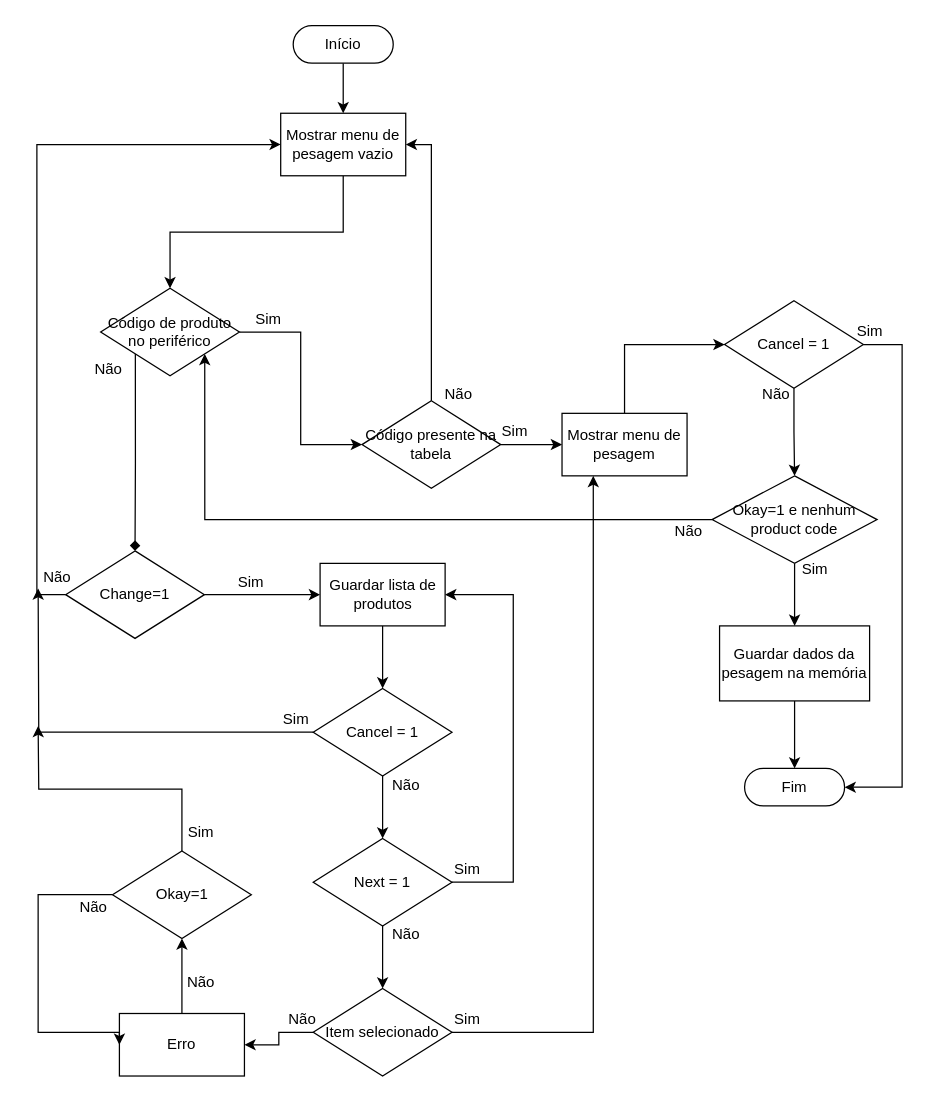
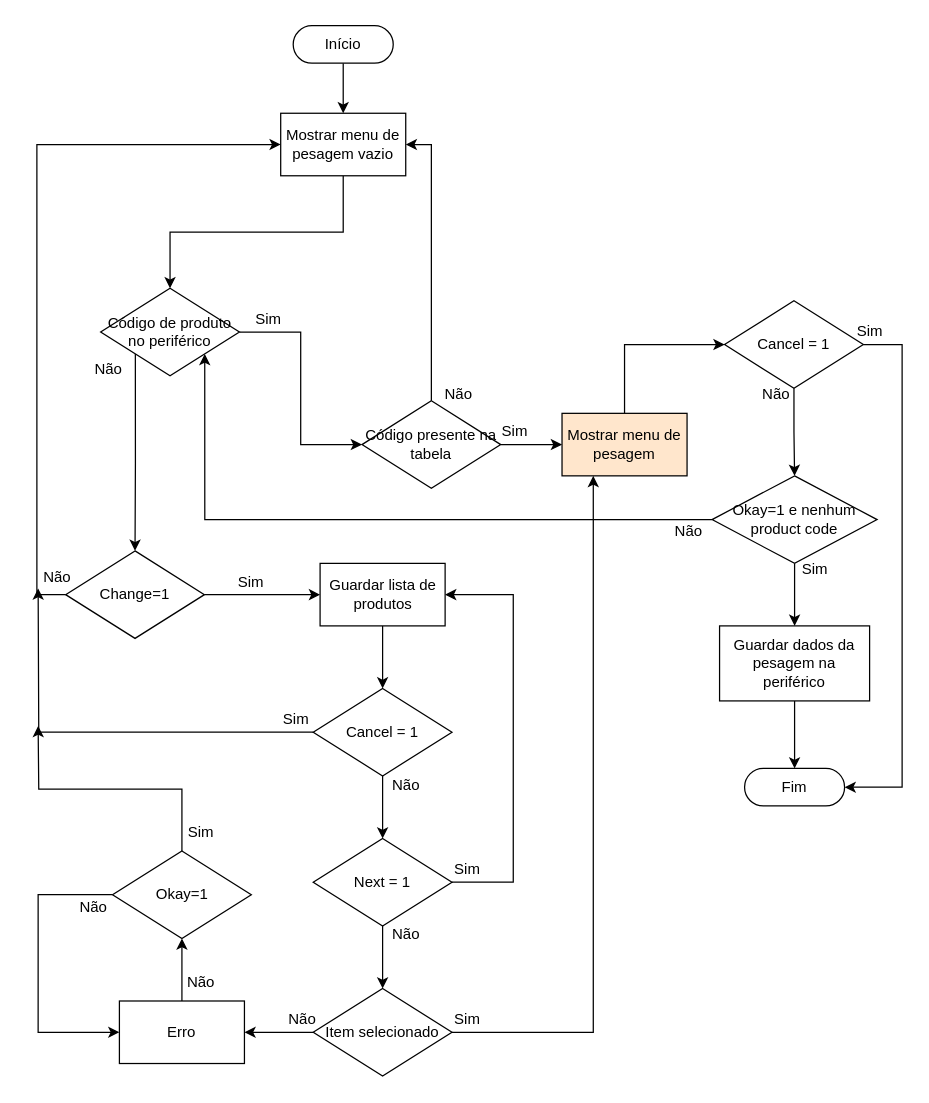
  <mxCell id="0" />
  <mxCell id="1" parent="0" />
  <mxCell id="2" style="edgeStyle=orthogonalEdgeStyle;rounded=0;orthogonalLoop=1;jettySize=auto;html=1;exitX=0.5;exitY=0.5;exitDx=0;exitDy=15;exitPerimeter=0;entryX=0.5;entryY=0;entryDx=0;entryDy=0;" parent="1" source="3" target="5" edge="1"><mxGeometry relative="1" as="geometry" /></mxCell>
  <mxCell id="3" value="Início" style="html=1;dashed=0;whiteSpace=wrap;shape=mxgraph.dfd.start" parent="1" vertex="1"><mxGeometry x="234" y="20" width="80" height="30" as="geometry" /></mxCell>
  <mxCell id="4" style="edgeStyle=orthogonalEdgeStyle;rounded=0;orthogonalLoop=1;jettySize=auto;html=1;exitX=0.5;exitY=1;exitDx=0;exitDy=0;entryX=0.5;entryY=0;entryDx=0;entryDy=0;" parent="1" source="5" target="8" edge="1"><mxGeometry relative="1" as="geometry" /></mxCell>
  <mxCell id="5" value="Mostrar menu de pesagem vazio" style="html=1;dashed=0;whiteSpace=wrap;" parent="1" vertex="1"><mxGeometry x="224" y="90" width="100" height="50" as="geometry" /></mxCell>
- <mxCell id="6" style="edgeStyle=orthogonalEdgeStyle;rounded=0;orthogonalLoop=1;jettySize=auto;html=1;exitX=0;exitY=1;exitDx=0;exitDy=0;entryX=0.5;entryY=0;entryDx=0;entryDy=0;endArrow=diamond;" parent="1" source="8" target="11" edge="1"><mxGeometry relative="1" as="geometry" /></mxCell>
+ <mxCell id="6" style="edgeStyle=orthogonalEdgeStyle;rounded=0;orthogonalLoop=1;jettySize=auto;html=1;exitX=0;exitY=1;exitDx=0;exitDy=0;entryX=0.5;entryY=0;entryDx=0;entryDy=0;" parent="1" source="8" target="11" edge="1"><mxGeometry relative="1" as="geometry" /></mxCell>
  <mxCell id="7" style="edgeStyle=orthogonalEdgeStyle;rounded=0;orthogonalLoop=1;jettySize=auto;html=1;exitX=1;exitY=0.5;exitDx=0;exitDy=0;entryX=0;entryY=0.5;entryDx=0;entryDy=0;" parent="1" source="8" target="14" edge="1"><mxGeometry relative="1" as="geometry"><mxPoint x="409" y="264.857" as="targetPoint" /></mxGeometry></mxCell>
  <mxCell id="8" value="&lt;div align=&quot;center&quot;&gt;&lt;font&gt;Código de produto no periférico&lt;/font&gt;&lt;/div&gt;" style="shape=rhombus;html=1;dashed=0;whiteSpace=wrap;perimeter=rhombusPerimeter;align=center;" parent="1" vertex="1"><mxGeometry x="80" y="230" width="111" height="70" as="geometry" /></mxCell>
  <mxCell id="9" style="edgeStyle=orthogonalEdgeStyle;rounded=0;orthogonalLoop=1;jettySize=auto;html=1;exitX=0;exitY=0.5;exitDx=0;exitDy=0;entryX=0;entryY=0.5;entryDx=0;entryDy=0;" parent="1" source="11" target="5" edge="1"><mxGeometry relative="1" as="geometry"><Array as="points"><mxPoint x="29" y="475" /><mxPoint x="29" y="115" /></Array></mxGeometry></mxCell>
  <mxCell id="10" style="edgeStyle=orthogonalEdgeStyle;rounded=0;orthogonalLoop=1;jettySize=auto;html=1;exitX=1;exitY=0.5;exitDx=0;exitDy=0;entryX=0;entryY=0.5;entryDx=0;entryDy=0;" parent="1" source="11" target="22" edge="1"><mxGeometry relative="1" as="geometry" /></mxCell>
  <mxCell id="11" value="Change=1" style="shape=rhombus;html=1;dashed=0;whiteSpace=wrap;perimeter=rhombusPerimeter;align=center;" parent="1" vertex="1"><mxGeometry x="52" y="440" width="111" height="70" as="geometry" /></mxCell>
  <mxCell id="12" style="edgeStyle=orthogonalEdgeStyle;rounded=0;orthogonalLoop=1;jettySize=auto;html=1;exitX=1;exitY=0.5;exitDx=0;exitDy=0;" parent="1" source="14" target="16" edge="1"><mxGeometry relative="1" as="geometry" /></mxCell>
  <mxCell id="13" style="edgeStyle=orthogonalEdgeStyle;rounded=0;orthogonalLoop=1;jettySize=auto;html=1;exitX=0.5;exitY=0;exitDx=0;exitDy=0;entryX=1;entryY=0.5;entryDx=0;entryDy=0;" parent="1" source="14" target="5" edge="1"><mxGeometry relative="1" as="geometry"><mxPoint x="314" y="235" as="targetPoint" /></mxGeometry></mxCell>
  <mxCell id="14" value="Código presente na tabela" style="shape=rhombus;html=1;dashed=0;whiteSpace=wrap;perimeter=rhombusPerimeter;align=center;" parent="1" vertex="1"><mxGeometry x="289" y="320" width="111" height="70" as="geometry" /></mxCell>
  <mxCell id="15" style="edgeStyle=orthogonalEdgeStyle;rounded=0;orthogonalLoop=1;jettySize=auto;html=1;exitX=0.5;exitY=0;exitDx=0;exitDy=0;entryX=0;entryY=0.5;entryDx=0;entryDy=0;" edge="1" parent="1" source="16" target="46"><mxGeometry relative="1" as="geometry" /></mxCell>
- <mxCell id="16" value="Mostrar menu de pesagem" style="html=1;dashed=0;whiteSpace=wrap;" parent="1" vertex="1"><mxGeometry x="449" y="330" width="100" height="50" as="geometry" /></mxCell>
+ <mxCell id="16" value="Mostrar menu de pesagem" style="html=1;dashed=0;whiteSpace=wrap;fillColor=#ffe6cc;" parent="1" vertex="1"><mxGeometry x="449" y="330" width="100" height="50" as="geometry" /></mxCell>
  <mxCell id="17" value="Sim" style="text;html=1;align=center;verticalAlign=middle;resizable=0;points=[];autosize=1;strokeColor=none;fillColor=none;" parent="1" vertex="1"><mxGeometry x="194" y="240" width="40" height="30" as="geometry" /></mxCell>
  <mxCell id="18" value="Sim" style="text;html=1;align=center;verticalAlign=middle;resizable=0;points=[];autosize=1;strokeColor=none;fillColor=none;" parent="1" vertex="1"><mxGeometry x="391" y="330" width="40" height="30" as="geometry" /></mxCell>
  <mxCell id="19" value="Não" style="text;html=1;align=center;verticalAlign=middle;resizable=0;points=[];autosize=1;strokeColor=none;fillColor=none;" parent="1" vertex="1"><mxGeometry x="61" y="280" width="50" height="30" as="geometry" /></mxCell>
  <mxCell id="20" value="Não" style="text;html=1;align=center;verticalAlign=middle;resizable=0;points=[];autosize=1;strokeColor=none;fillColor=none;" parent="1" vertex="1"><mxGeometry x="20" y="446" width="50" height="30" as="geometry" /></mxCell>
  <mxCell id="21" style="edgeStyle=orthogonalEdgeStyle;rounded=0;orthogonalLoop=1;jettySize=auto;html=1;exitX=0.5;exitY=1;exitDx=0;exitDy=0;entryX=0.5;entryY=0;entryDx=0;entryDy=0;" parent="1" source="22" target="25" edge="1"><mxGeometry relative="1" as="geometry" /></mxCell>
  <mxCell id="22" value="Guardar lista de produtos" style="html=1;dashed=0;whiteSpace=wrap;" parent="1" vertex="1"><mxGeometry x="255.5" y="450" width="100" height="50" as="geometry" /></mxCell>
  <mxCell id="23" style="edgeStyle=orthogonalEdgeStyle;rounded=0;orthogonalLoop=1;jettySize=auto;html=1;exitX=0;exitY=0.5;exitDx=0;exitDy=0;" parent="1" source="25" edge="1"><mxGeometry relative="1" as="geometry"><mxPoint x="30" y="470" as="targetPoint" /></mxGeometry></mxCell>
  <mxCell id="24" style="edgeStyle=orthogonalEdgeStyle;rounded=0;orthogonalLoop=1;jettySize=auto;html=1;exitX=0.5;exitY=1;exitDx=0;exitDy=0;entryX=0.5;entryY=0;entryDx=0;entryDy=0;" parent="1" source="25" target="28" edge="1"><mxGeometry relative="1" as="geometry" /></mxCell>
  <mxCell id="25" value="Cancel = 1" style="shape=rhombus;html=1;dashed=0;whiteSpace=wrap;perimeter=rhombusPerimeter;align=center;" parent="1" vertex="1"><mxGeometry x="250" y="550" width="111" height="70" as="geometry" /></mxCell>
  <mxCell id="26" style="edgeStyle=orthogonalEdgeStyle;rounded=0;orthogonalLoop=1;jettySize=auto;html=1;exitX=1;exitY=0.5;exitDx=0;exitDy=0;entryX=1;entryY=0.5;entryDx=0;entryDy=0;" parent="1" source="28" target="22" edge="1"><mxGeometry relative="1" as="geometry"><Array as="points"><mxPoint x="410" y="705" /><mxPoint x="410" y="475" /></Array></mxGeometry></mxCell>
  <mxCell id="27" style="edgeStyle=orthogonalEdgeStyle;rounded=0;orthogonalLoop=1;jettySize=auto;html=1;exitX=0.5;exitY=1;exitDx=0;exitDy=0;entryX=0.5;entryY=0;entryDx=0;entryDy=0;" parent="1" source="28" target="31" edge="1"><mxGeometry relative="1" as="geometry" /></mxCell>
  <mxCell id="28" value="Next = 1" style="shape=rhombus;html=1;dashed=0;whiteSpace=wrap;perimeter=rhombusPerimeter;align=center;" parent="1" vertex="1"><mxGeometry x="250" y="670" width="111" height="70" as="geometry" /></mxCell>
  <mxCell id="29" style="edgeStyle=orthogonalEdgeStyle;rounded=0;orthogonalLoop=1;jettySize=auto;html=1;exitX=1;exitY=0.5;exitDx=0;exitDy=0;entryX=0.25;entryY=1;entryDx=0;entryDy=0;" parent="1" source="31" target="16" edge="1"><mxGeometry relative="1" as="geometry" /></mxCell>
  <mxCell id="30" style="edgeStyle=orthogonalEdgeStyle;rounded=0;orthogonalLoop=1;jettySize=auto;html=1;exitX=0;exitY=0.5;exitDx=0;exitDy=0;entryX=1;entryY=0.5;entryDx=0;entryDy=0;" parent="1" source="31" target="33" edge="1"><mxGeometry relative="1" as="geometry" /></mxCell>
  <mxCell id="31" value="Item selecionado" style="shape=rhombus;html=1;dashed=0;whiteSpace=wrap;perimeter=rhombusPerimeter;align=center;" parent="1" vertex="1"><mxGeometry x="250" y="790" width="111" height="70" as="geometry" /></mxCell>
  <mxCell id="32" style="edgeStyle=orthogonalEdgeStyle;rounded=0;orthogonalLoop=1;jettySize=auto;html=1;exitX=0.5;exitY=0;exitDx=0;exitDy=0;entryX=0.5;entryY=1;entryDx=0;entryDy=0;" parent="1" source="33" target="36" edge="1"><mxGeometry relative="1" as="geometry" /></mxCell>
- <mxCell id="33" value="Erro" style="html=1;dashed=0;whiteSpace=wrap;" parent="1" vertex="1"><mxGeometry x="95" y="810" width="100" height="50" as="geometry" /></mxCell>
+ <mxCell id="33" value="Erro" style="html=1;dashed=0;whiteSpace=wrap;" parent="1" vertex="1"><mxGeometry x="95" y="800" width="100" height="50" as="geometry" /></mxCell>
  <mxCell id="34" style="edgeStyle=orthogonalEdgeStyle;rounded=0;orthogonalLoop=1;jettySize=auto;html=1;exitX=0;exitY=0.5;exitDx=0;exitDy=0;entryX=0;entryY=0.5;entryDx=0;entryDy=0;" parent="1" source="36" target="33" edge="1"><mxGeometry relative="1" as="geometry"><Array as="points"><mxPoint x="30" y="715" /><mxPoint x="30" y="825" /></Array></mxGeometry></mxCell>
  <mxCell id="35" style="edgeStyle=orthogonalEdgeStyle;rounded=0;orthogonalLoop=1;jettySize=auto;html=1;exitX=0.5;exitY=0;exitDx=0;exitDy=0;" parent="1" source="36" edge="1"><mxGeometry relative="1" as="geometry"><mxPoint x="30" y="580" as="targetPoint" /></mxGeometry></mxCell>
  <mxCell id="36" value="Okay=1" style="shape=rhombus;html=1;dashed=0;whiteSpace=wrap;perimeter=rhombusPerimeter;align=center;" parent="1" vertex="1"><mxGeometry x="89.5" y="680" width="111" height="70" as="geometry" /></mxCell>
  <mxCell id="37" value="Sim" style="text;html=1;align=center;verticalAlign=middle;resizable=0;points=[];autosize=1;strokeColor=none;fillColor=none;" parent="1" vertex="1"><mxGeometry x="140" y="650" width="40" height="30" as="geometry" /></mxCell>
  <mxCell id="38" value="Sim" style="text;html=1;align=center;verticalAlign=middle;resizable=0;points=[];autosize=1;strokeColor=none;fillColor=none;" parent="1" vertex="1"><mxGeometry x="215.5" y="560" width="40" height="30" as="geometry" /></mxCell>
  <mxCell id="39" value="Sim" style="text;html=1;align=center;verticalAlign=middle;resizable=0;points=[];autosize=1;strokeColor=none;fillColor=none;" parent="1" vertex="1"><mxGeometry x="353" y="680" width="40" height="30" as="geometry" /></mxCell>
  <mxCell id="40" value="Sim" style="text;html=1;align=center;verticalAlign=middle;resizable=0;points=[];autosize=1;strokeColor=none;fillColor=none;" parent="1" vertex="1"><mxGeometry x="353" y="800" width="40" height="30" as="geometry" /></mxCell>
  <mxCell id="41" value="Não" style="text;html=1;align=center;verticalAlign=middle;resizable=0;points=[];autosize=1;strokeColor=none;fillColor=none;" parent="1" vertex="1"><mxGeometry x="299" y="613" width="50" height="30" as="geometry" /></mxCell>
  <mxCell id="42" value="Não" style="text;html=1;align=center;verticalAlign=middle;resizable=0;points=[];autosize=1;strokeColor=none;fillColor=none;" parent="1" vertex="1"><mxGeometry x="299" y="732" width="50" height="30" as="geometry" /></mxCell>
  <mxCell id="43" value="Não" style="text;html=1;align=center;verticalAlign=middle;resizable=0;points=[];autosize=1;strokeColor=none;fillColor=none;" parent="1" vertex="1"><mxGeometry x="215.5" y="800" width="50" height="30" as="geometry" /></mxCell>
  <mxCell id="44" value="Não" style="text;html=1;align=center;verticalAlign=middle;resizable=0;points=[];autosize=1;strokeColor=none;fillColor=none;" parent="1" vertex="1"><mxGeometry x="135" y="770" width="50" height="30" as="geometry" /></mxCell>
  <mxCell id="45" style="edgeStyle=orthogonalEdgeStyle;rounded=0;orthogonalLoop=1;jettySize=auto;html=1;exitX=0.5;exitY=1;exitDx=0;exitDy=0;entryX=0.5;entryY=0;entryDx=0;entryDy=0;" edge="1" parent="1" source="46" target="52"><mxGeometry relative="1" as="geometry" /></mxCell>
  <mxCell id="46" value="Cancel = 1" style="shape=rhombus;html=1;dashed=0;whiteSpace=wrap;perimeter=rhombusPerimeter;align=center;" parent="1" vertex="1"><mxGeometry x="579" y="240" width="111" height="70" as="geometry" /></mxCell>
  <mxCell id="47" value="Não" style="text;html=1;align=center;verticalAlign=middle;resizable=0;points=[];autosize=1;strokeColor=none;fillColor=none;" parent="1" vertex="1"><mxGeometry x="595" y="300" width="50" height="30" as="geometry" /></mxCell>
  <mxCell id="48" value="Não" style="text;html=1;align=center;verticalAlign=middle;resizable=0;points=[];autosize=1;strokeColor=none;fillColor=none;" parent="1" vertex="1"><mxGeometry x="49" y="710" width="50" height="30" as="geometry" /></mxCell>
  <mxCell id="49" value="Sim" style="text;html=1;align=center;verticalAlign=middle;resizable=0;points=[];autosize=1;strokeColor=none;fillColor=none;" vertex="1" parent="1"><mxGeometry x="180" y="450" width="40" height="30" as="geometry" /></mxCell>
  <mxCell id="50" style="edgeStyle=orthogonalEdgeStyle;rounded=0;orthogonalLoop=1;jettySize=auto;html=1;exitX=0.5;exitY=1;exitDx=0;exitDy=0;" edge="1" parent="1" source="52" target="54"><mxGeometry relative="1" as="geometry" /></mxCell>
  <mxCell id="51" style="edgeStyle=orthogonalEdgeStyle;rounded=0;orthogonalLoop=1;jettySize=auto;html=1;exitX=0;exitY=0.5;exitDx=0;exitDy=0;entryX=1;entryY=1;entryDx=0;entryDy=0;" edge="1" parent="1" source="52" target="8"><mxGeometry relative="1" as="geometry" /></mxCell>
  <mxCell id="52" value="Okay=1 e nenhum product code" style="shape=rhombus;html=1;dashed=0;whiteSpace=wrap;perimeter=rhombusPerimeter;align=center;" vertex="1" parent="1"><mxGeometry x="569" y="380" width="132" height="70" as="geometry" /></mxCell>
  <mxCell id="53" style="edgeStyle=orthogonalEdgeStyle;rounded=0;orthogonalLoop=1;jettySize=auto;html=1;exitX=0.5;exitY=1;exitDx=0;exitDy=0;" edge="1" parent="1" source="54" target="55"><mxGeometry relative="1" as="geometry" /></mxCell>
- <mxCell id="54" value="Guardar dados da pesagem na memória" style="rounded=0;whiteSpace=wrap;html=1;" vertex="1" parent="1"><mxGeometry x="575" y="500" width="120" height="60" as="geometry" /></mxCell>
+ <mxCell id="54" value="Guardar dados da pesagem na periférico" style="rounded=0;whiteSpace=wrap;html=1;" vertex="1" parent="1"><mxGeometry x="575" y="500" width="120" height="60" as="geometry" /></mxCell>
  <mxCell id="55" value="Fim" style="html=1;dashed=0;whiteSpace=wrap;shape=mxgraph.dfd.start" vertex="1" parent="1"><mxGeometry x="595" y="614" width="80" height="30" as="geometry" /></mxCell>
  <mxCell id="56" style="edgeStyle=orthogonalEdgeStyle;rounded=0;orthogonalLoop=1;jettySize=auto;html=1;exitX=1;exitY=0.5;exitDx=0;exitDy=0;entryX=1;entryY=0.5;entryDx=0;entryDy=0;entryPerimeter=0;" edge="1" parent="1" source="46" target="55"><mxGeometry relative="1" as="geometry"><Array as="points"><mxPoint x="721" y="275" /><mxPoint x="721" y="629" /></Array></mxGeometry></mxCell>
  <mxCell id="57" value="Sim" style="text;html=1;align=center;verticalAlign=middle;resizable=0;points=[];autosize=1;strokeColor=none;fillColor=none;" vertex="1" parent="1"><mxGeometry x="675" y="250" width="40" height="30" as="geometry" /></mxCell>
  <mxCell id="58" value="Sim" style="text;html=1;align=center;verticalAlign=middle;resizable=0;points=[];autosize=1;strokeColor=none;fillColor=none;" vertex="1" parent="1"><mxGeometry x="631" y="440" width="40" height="30" as="geometry" /></mxCell>
  <mxCell id="59" value="Não" style="text;html=1;align=center;verticalAlign=middle;resizable=0;points=[];autosize=1;strokeColor=none;fillColor=none;" vertex="1" parent="1"><mxGeometry x="341" y="300" width="50" height="30" as="geometry" /></mxCell>
  <mxCell id="60" value="Não" style="text;html=1;align=center;verticalAlign=middle;resizable=0;points=[];autosize=1;strokeColor=none;fillColor=none;" vertex="1" parent="1"><mxGeometry x="525" y="410" width="50" height="30" as="geometry" /></mxCell>
